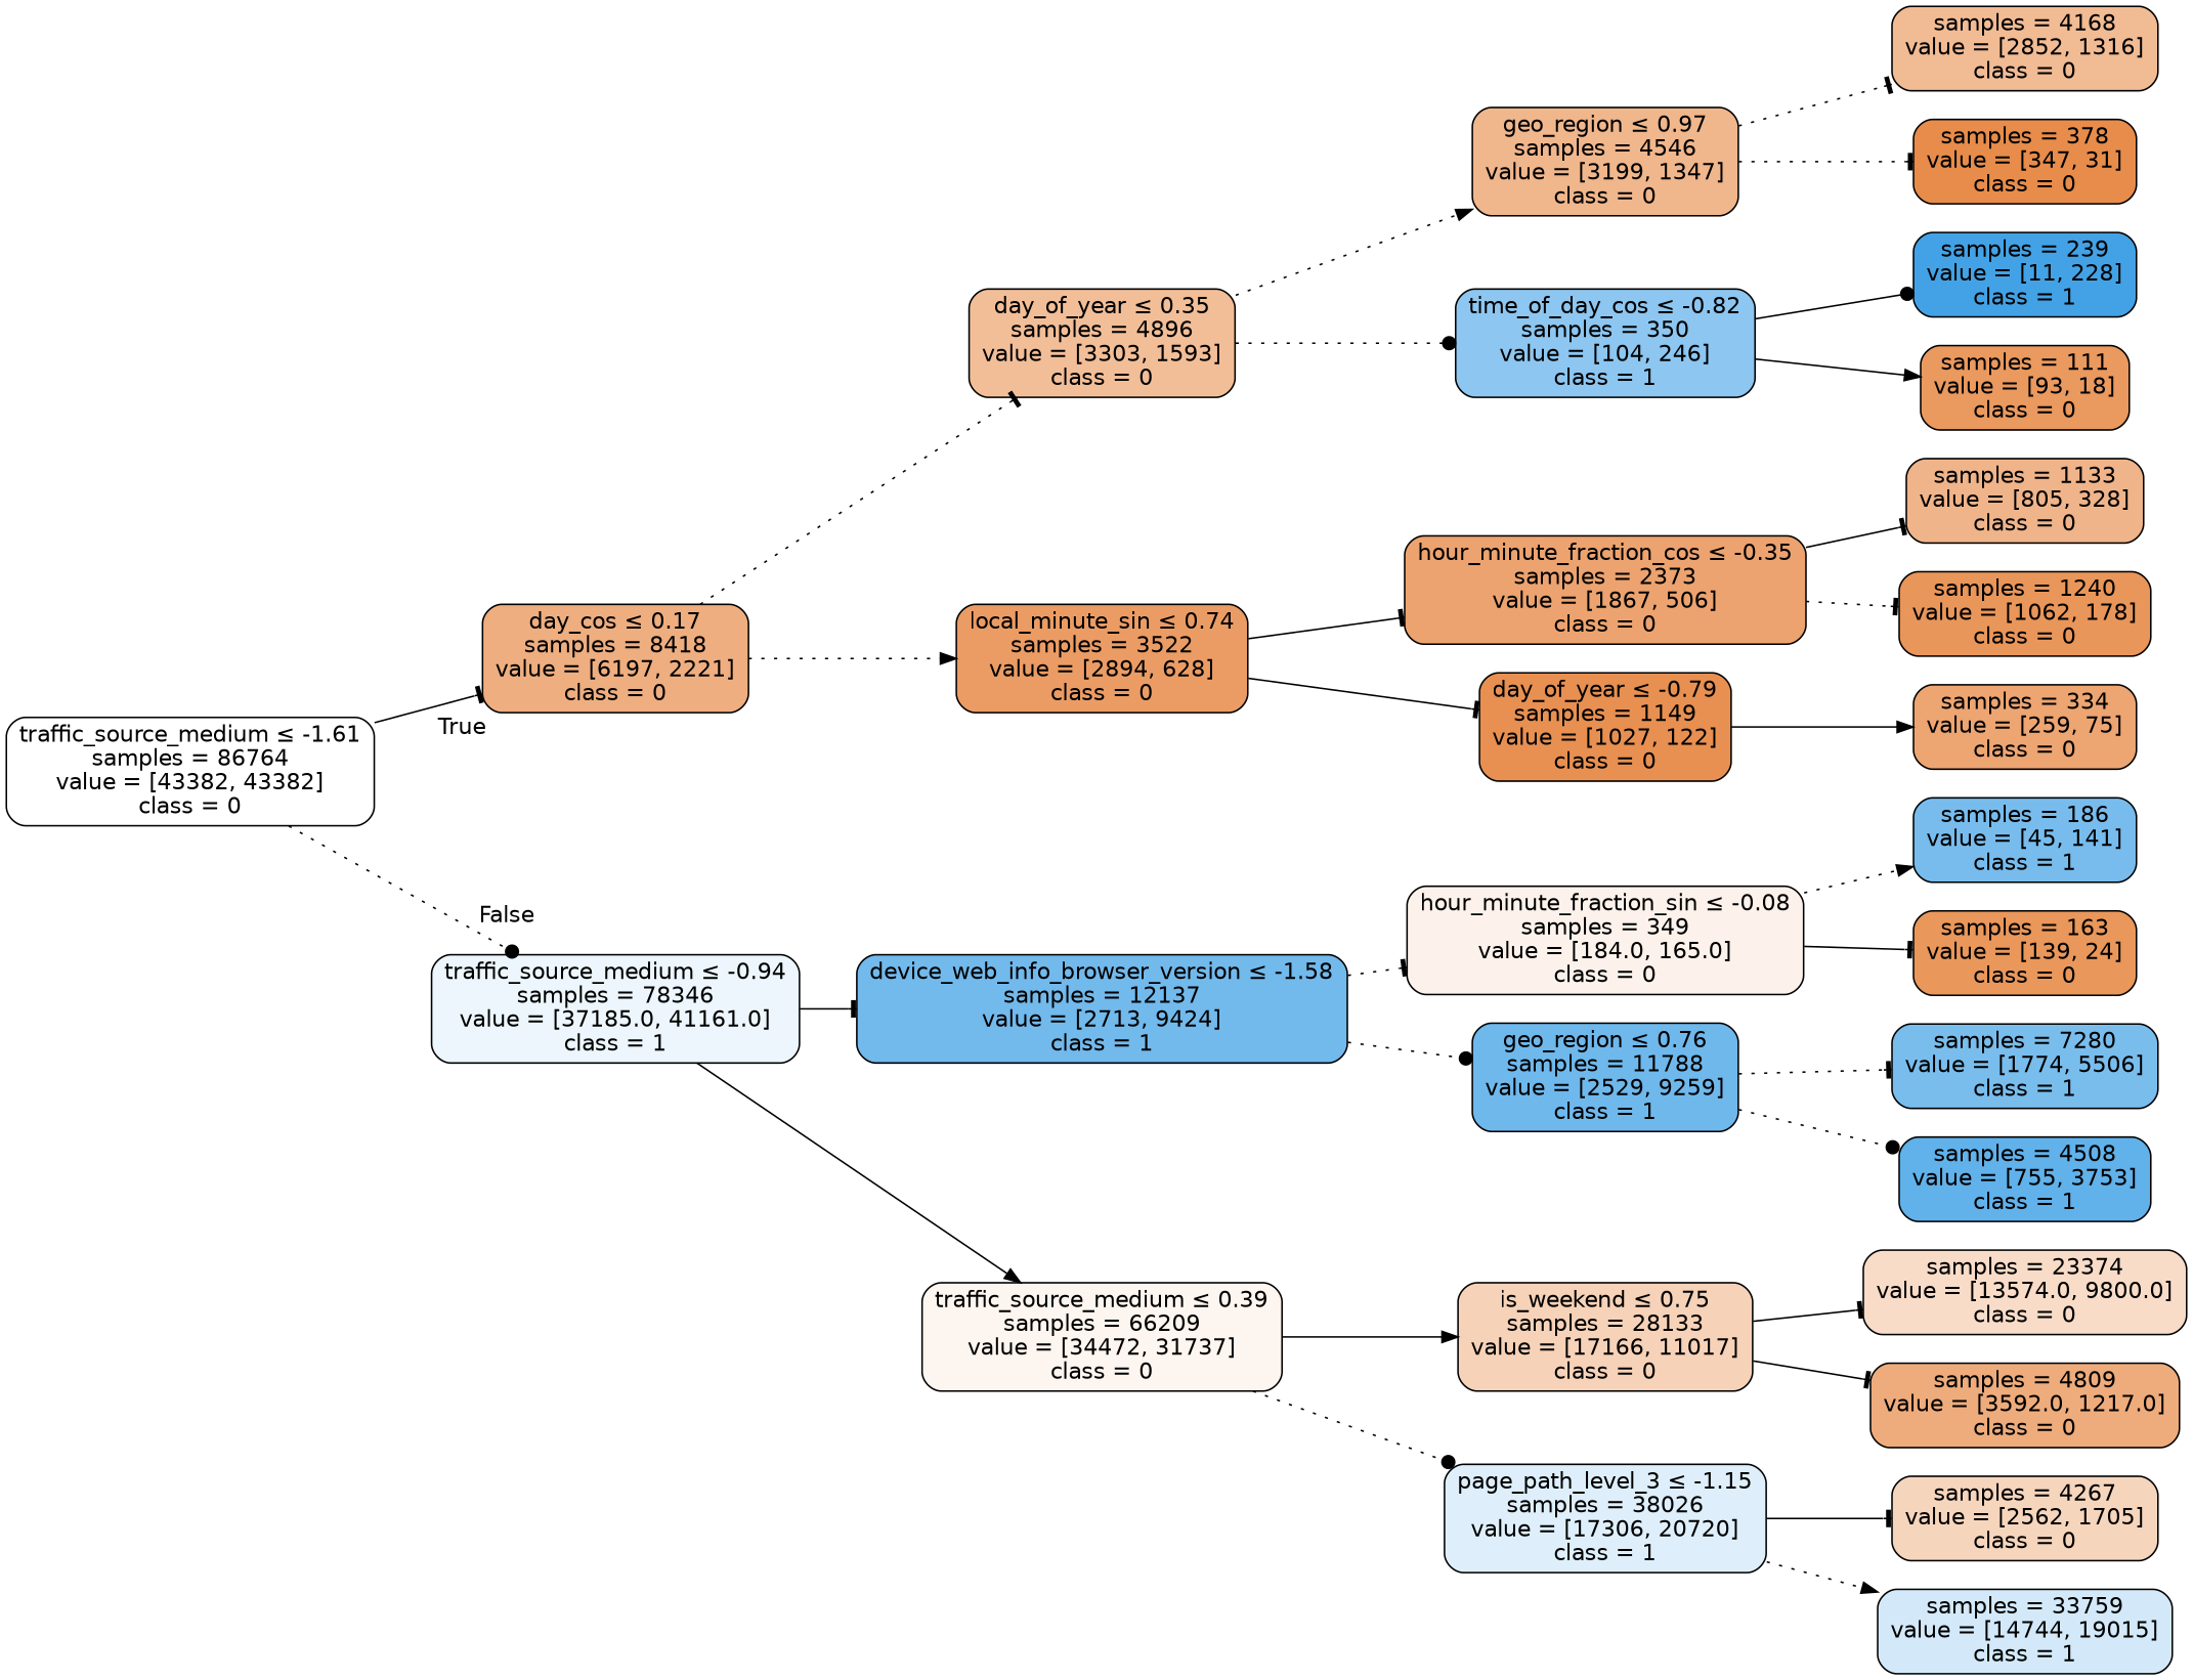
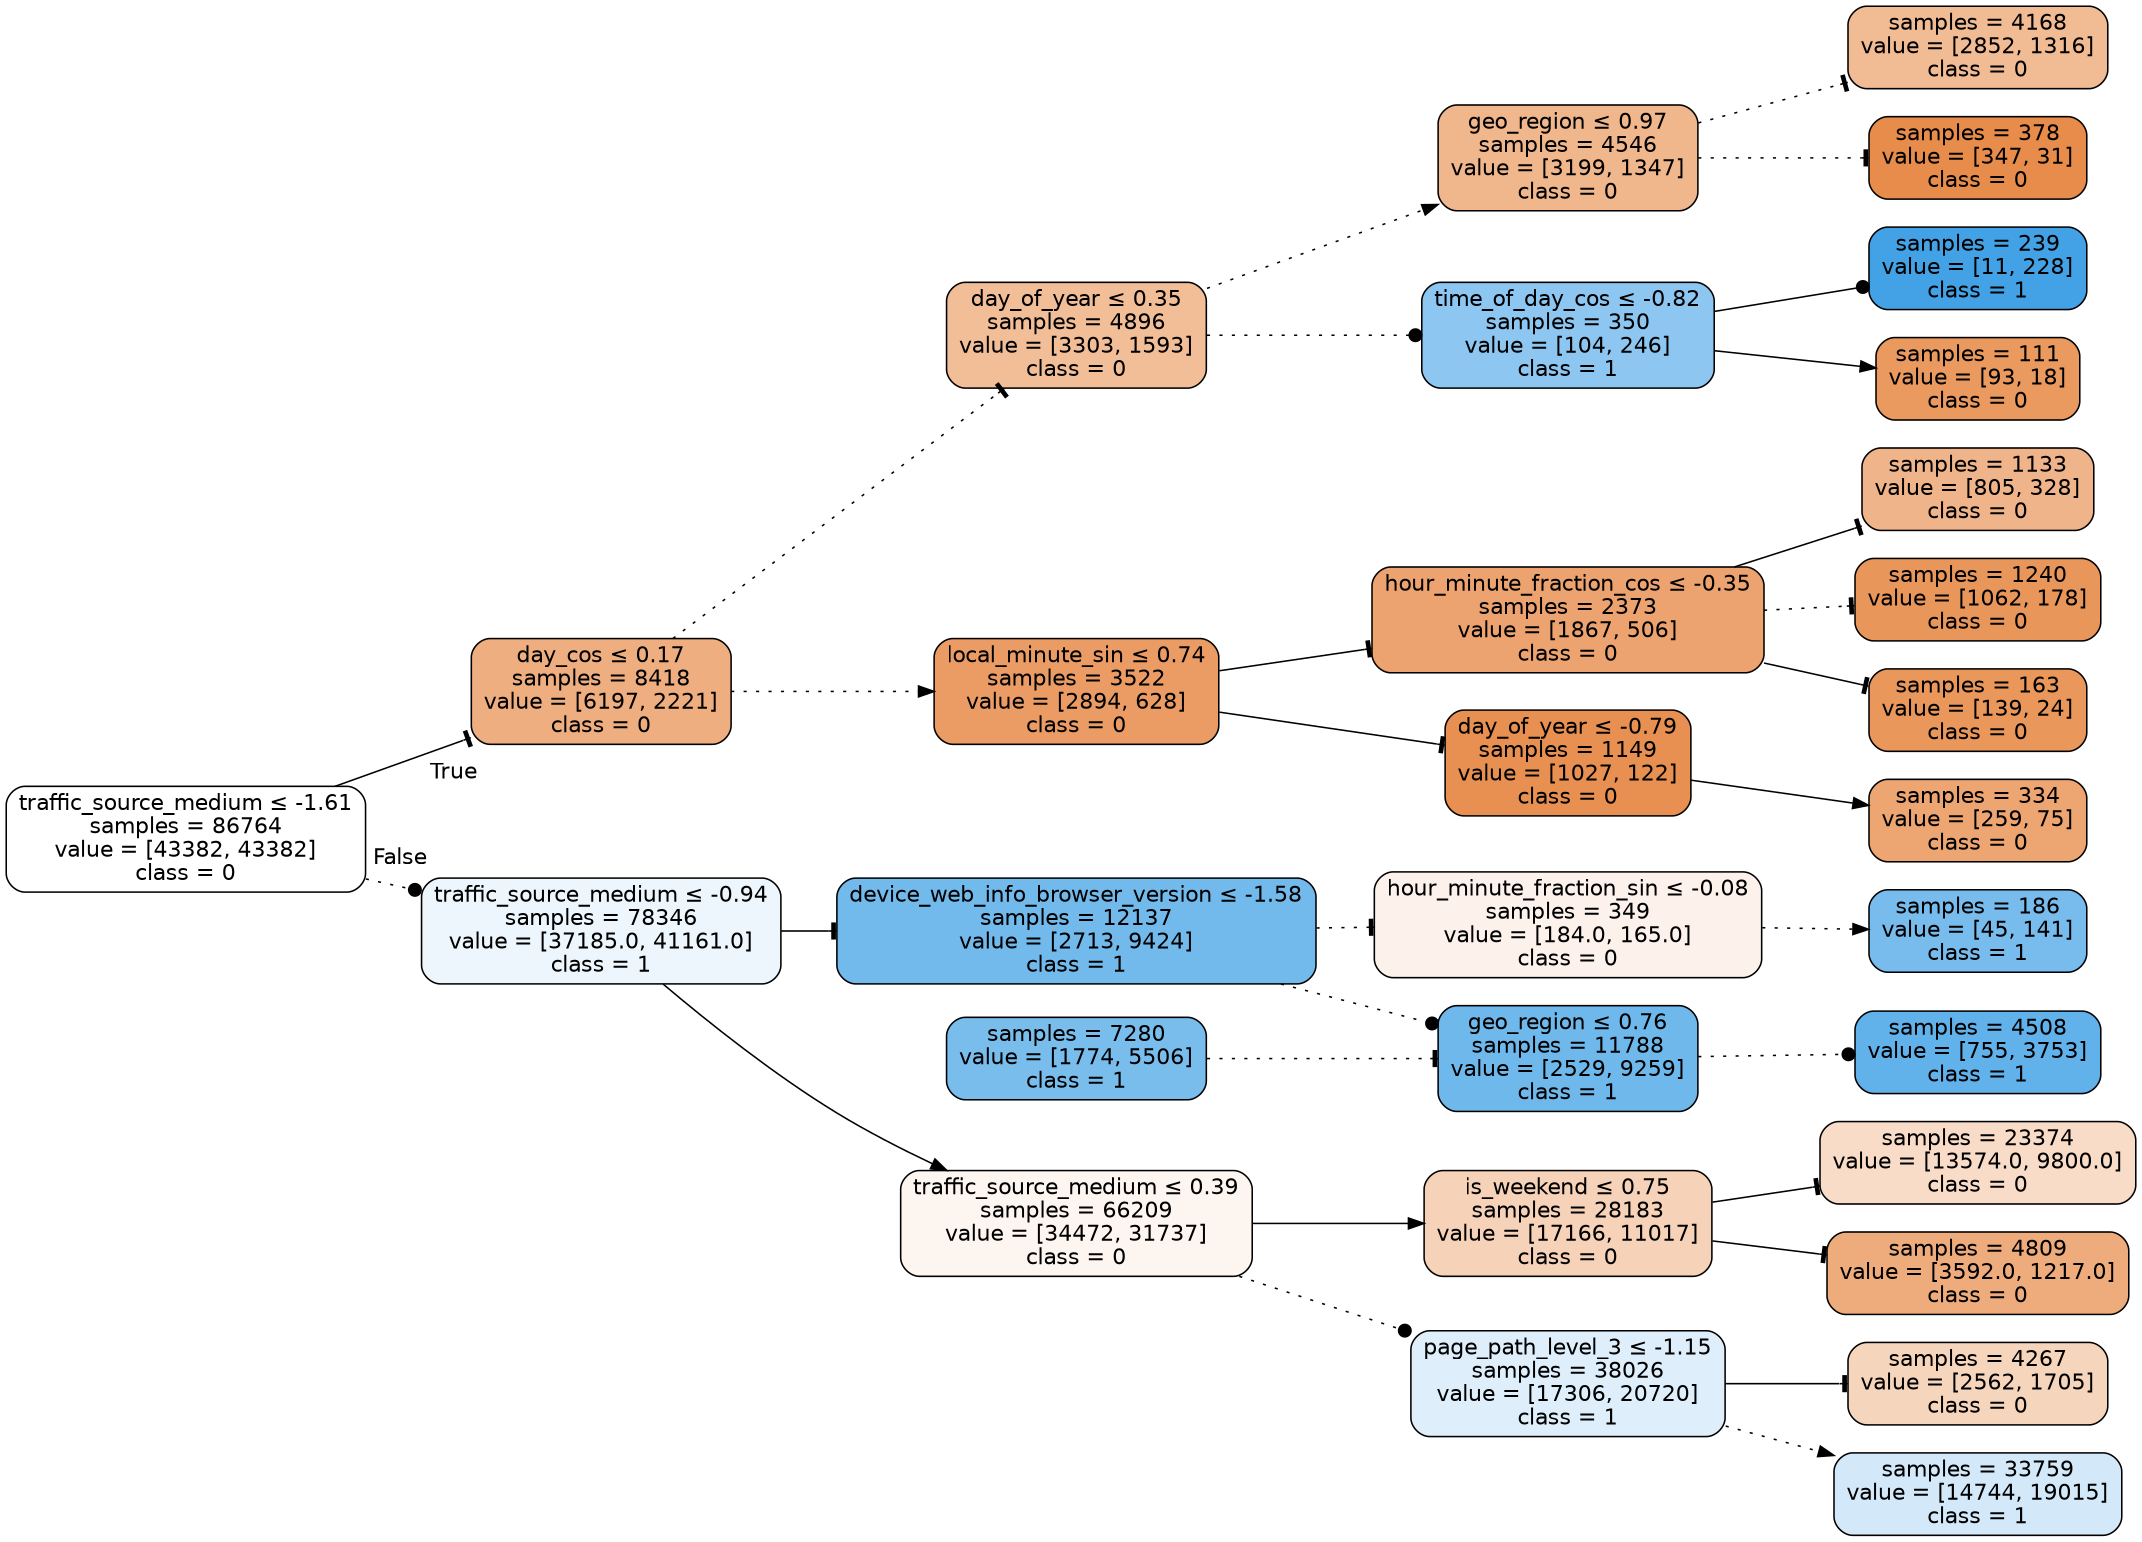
  digraph {
    rankdir=LR
    node [color=black fontname=helvetica shape=box style="filled, rounded"]
    edge [arrowhead=tee fontname=helvetica style=dotted]
    n1 [fillcolor="#ffffff" label=<traffic_source_medium &le; -1.61<br/>samples = 86764<br/>value = [43382, 43382]<br/>class = 0>]
    n2 [fillcolor="#eeae80" label=<day_cos &le; 0.17<br/>samples = 8418<br/>value = [6197, 2221]<br/>class = 0>]
    n3 [fillcolor="#ecf6fc" label=<traffic_source_medium &le; -0.94<br/>samples = 78346<br/>value = [37185.0, 41161.0]<br/>class = 1>]
    n4 [fillcolor="#f2be98" label=<day_of_year &le; 0.35<br/>samples = 4896<br/>value = [3303, 1593]<br/>class = 0>]
    n5 [fillcolor="#eb9c64" label=<local_minute_sin &le; 0.74<br/>samples = 3522<br/>value = [2894, 628]<br/>class = 0>]
    n6 [fillcolor="#72b9ec" label=<device_web_info_browser_version &le; -1.58<br/>samples = 12137<br/>value = [2713, 9424]<br/>class = 1>]
    n7 [fillcolor="#fdf5ef" label=<traffic_source_medium &le; 0.39<br/>samples = 66209<br/>value = [34472, 31737]<br/>class = 0>]
    n8 [fillcolor="#f0b68c" label=<geo_region &le; 0.97<br/>samples = 4546<br/>value = [3199, 1347]<br/>class = 0>]
    n9 [fillcolor="#8dc6f0" label=<time_of_day_cos &le; -0.82<br/>samples = 350<br/>value = [104, 246]<br/>class = 1>]
    n10 [fillcolor="#eca36f" label=<hour_minute_fraction_cos &le; -0.35<br/>samples = 2373<br/>value = [1867, 506]<br/>class = 0>]
    n11 [fillcolor="#e89051" label=<day_of_year &le; -0.79<br/>samples = 1149<br/>value = [1027, 122]<br/>class = 0>]
    n12 [fillcolor="#f1bb94" label=<samples = 4168<br/>value = [2852, 1316]<br/>class = 0>]
    n13 [fillcolor="#e78c4b" label=<samples = 378<br/>value = [347, 31]<br/>class = 0>]
    n14 [fillcolor="#43a2e6" label=<samples = 239<br/>value = [11, 228]<br/>class = 1>]
    n15 [fillcolor="#ea995f" label=<samples = 111<br/>value = [93, 18]<br/>class = 0>]
    n16 [fillcolor="#f0b48a" label=<samples = 1133<br/>value = [805, 328]<br/>class = 0>]
    n17 [fillcolor="#e9965a" label=<samples = 1240<br/>value = [1062, 178]<br/>class = 0>]
    n18 [fillcolor="#eda572" label=<samples = 334<br/>value = [259, 75]<br/>class = 0>]
    n19 [fillcolor="#fcf2eb" label=<hour_minute_fraction_sin &le; -0.08<br/>samples = 349<br/>value = [184.0, 165.0]<br/>class = 0>]
    n20 [fillcolor="#6fb8ec" label=<geo_region &le; 0.76<br/>samples = 11788<br/>value = [2529, 9259]<br/>class = 1>]
-   n21 [fillcolor="#f6d2b8" label=<is_weekend &le; 0.75<br/>samples = 28133<br/>value = [17166, 11017]<br/>class = 0>]
+   n21 [fillcolor="#f6d2b8" label=<is_weekend &le; 0.75<br/>samples = 28183<br/>value = [17166, 11017]<br/>class = 0>]
    n22 [fillcolor="#deeffb" label=<page_path_level_3 &le; -1.15<br/>samples = 38026<br/>value = [17306, 20720]<br/>class = 1>]
    n23 [fillcolor="#78bced" label=<samples = 186<br/>value = [45, 141]<br/>class = 1>]
    n24 [fillcolor="#e9975b" label=<samples = 163<br/>value = [139, 24]<br/>class = 0>]
    n25 [fillcolor="#79bded" label=<samples = 7280<br/>value = [1774, 5506]<br/>class = 1>]
    n26 [fillcolor="#61b1ea" label=<samples = 4508<br/>value = [755, 3753]<br/>class = 1>]
    n27 [fillcolor="#f8dcc8" label=<samples = 23374<br/>value = [13574.0, 9800.0]<br/>class = 0>]
    n28 [fillcolor="#eeac7c" label=<samples = 4809<br/>value = [3592.0, 1217.0]<br/>class = 0>]
    n29 [fillcolor="#f6d5bd" label=<samples = 4267<br/>value = [2562, 1705]<br/>class = 0>]
    n30 [fillcolor="#d3e9f9" label=<samples = 33759<br/>value = [14744, 19015]<br/>class = 1>]
    n1 -> n2 [headlabel=True labelangle=45 labeldistance=2.5 style=solid]
    n1 -> n3 [arrowhead=dot headlabel=False labelangle=-45 labeldistance=2.5]
    n2 -> n4
    n2 -> n5 [arrowhead=normal]
    n3 -> n6 [style=solid]
    n3 -> n7 [arrowhead=normal style=solid]
    n4 -> n8 [arrowhead=normal]
    n4 -> n9 [arrowhead=dot]
    n5 -> n10 [style=solid]
    n5 -> n11 [style=solid]
    n6 -> n19
    n6 -> n20 [arrowhead=dot]
    n7 -> n21 [arrowhead=normal style=solid]
    n7 -> n22 [arrowhead=dot]
    n8 -> n12
    n8 -> n13
    n9 -> n14 [arrowhead=dot style=solid]
    n9 -> n15 [arrowhead=normal style=solid]
    n10 -> n16 [style=solid]
    n10 -> n17
    n11 -> n18 [arrowhead=normal style=solid]
    n19 -> n23 [arrowhead=normal]
-   n19 -> n24 [style=solid]
-   n20 -> n25
+   n10 -> n24 [style=solid]
+   n25 -> n20
    n20 -> n26 [arrowhead=dot]
    n21 -> n27 [style=solid]
    n21 -> n28 [style=solid]
    n22 -> n29 [style=solid]
    n22 -> n30 [arrowhead=normal]
  }
